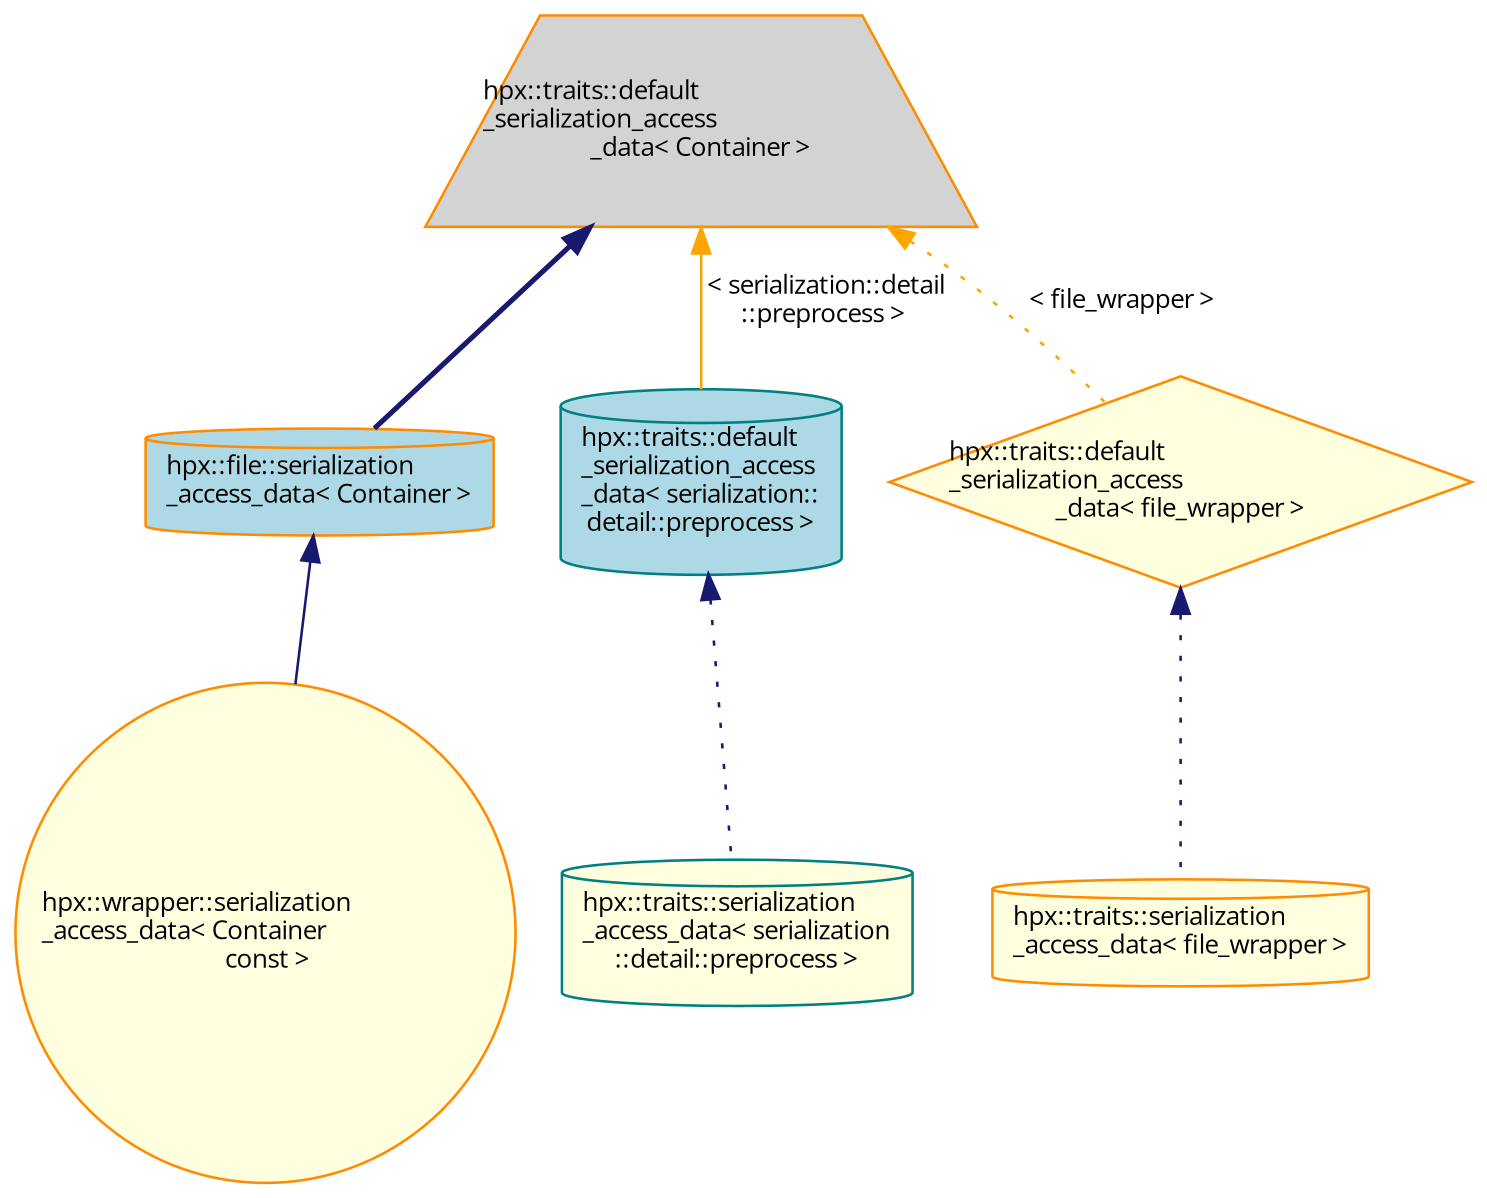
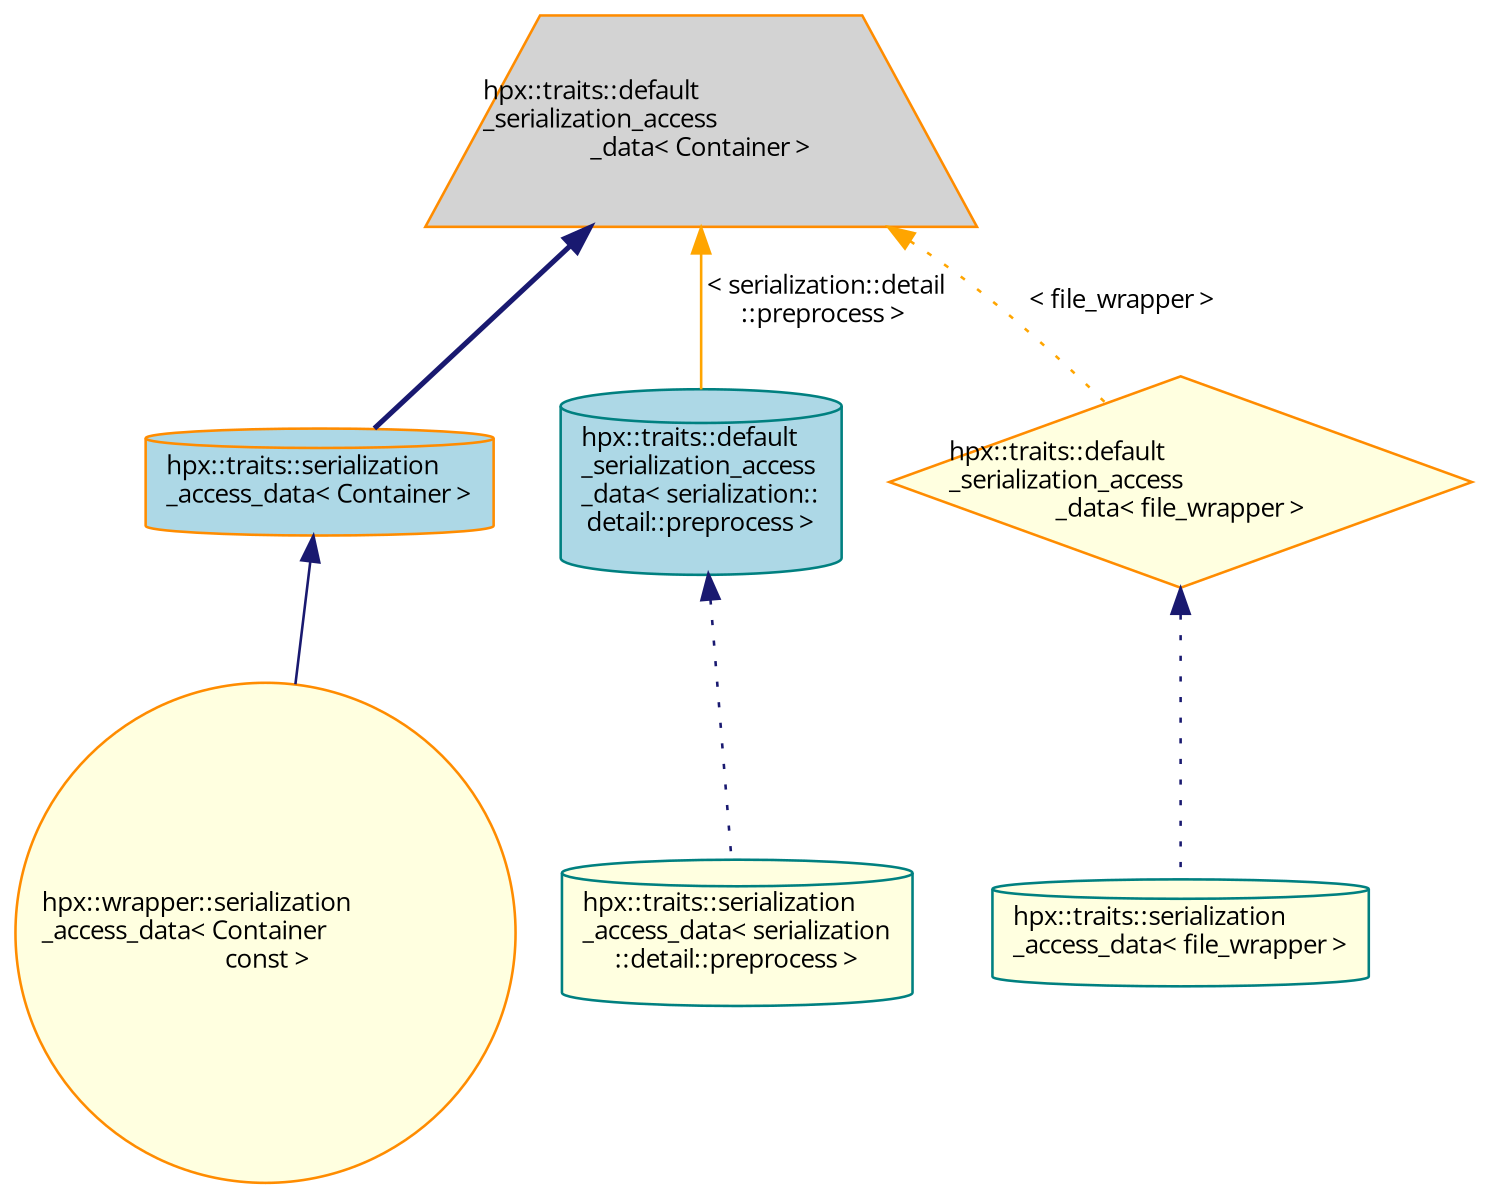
  digraph {
    fontname="Open Sans"
    rankdir=TB
    node [color=darkorange fillcolor=lightyellow fontname="Open Sans" fontsize=10 shape=cylinder style=filled]
    edge [color=midnightblue dir=back fontname="Open Sans" fontsize=10 labelfontname=Helvetica labelfontsize=10 style=dotted]
    n1 [fillcolor=lightgrey fontcolor=black height=0.2 label="hpx::traits::default\l_serialization_access\l_data\< Container \>" shape=trapezium width=0.4]
-   n2 [fillcolor=lightblue height=0.2 label="hpx::file::serialization\l_access_data\< Container \>" width=0.4]
+   n2 [fillcolor=lightblue height=0.2 label="hpx::traits::serialization\l_access_data\< Container \>" width=0.4]
    n3 [color=teal fillcolor=lightblue height=0.2 label="hpx::traits::default\l_serialization_access\l_data\< serialization::\ldetail::preprocess \>" width=0.4]
    n4 [height=0.2 label="hpx::traits::default\l_serialization_access\l_data\< file_wrapper \>" shape=diamond width=0.4]
    n5 [height=0.2 label="hpx::wrapper::serialization\l_access_data\< Container\l const \>" shape=circle width=0.4]
    n6 [color=teal height=0.2 label="hpx::traits::serialization\l_access_data\< serialization\l::detail::preprocess \>" width=0.4]
-   n7 [height=0.2 label="hpx::traits::serialization\l_access_data\< file_wrapper \>" width=0.4]
+   n7 [color=teal height=0.2 label="hpx::traits::serialization\l_access_data\< file_wrapper \>" width=0.4]
    n1 -> n2 [style=bold]
    n1 -> n3 [color=orange label=" \< serialization::detail\l::preprocess \>" style=solid]
    n1 -> n4 [color=orange label=" \< file_wrapper \>"]
    n2 -> n5 [style=solid]
    n3 -> n6
    n4 -> n7
  }
